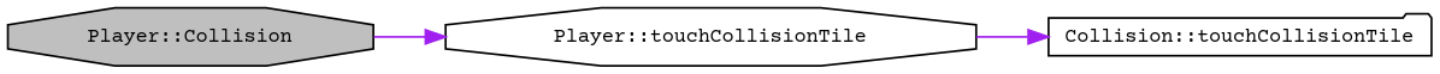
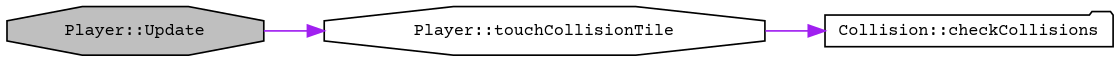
  digraph {
    fontname="Courier Prime"
    rankdir=LR
    node [color=black fillcolor=white fontname="Courier Prime" fontsize=10 shape=octagon style=filled]
    edge [color=purple fontname="Courier Prime" fontsize=10 labelfontname=Helvetica labelfontsize=10 style=solid]
-   n1 [fillcolor=grey75 fontcolor=black height=0.2 label="Player::Collision" width=0.4]
+   n1 [fillcolor=grey75 fontcolor=black height=0.2 label="Player::Update" width=0.4]
    n2 [height=0.2 label="Player::touchCollisionTile" width=0.4]
-   n3 [height=0.2 label="Collision::touchCollisionTile" shape=folder width=0.4]
+   n3 [height=0.2 label="Collision::checkCollisions" shape=folder width=0.4]
    n1 -> n2
    n2 -> n3
  }
